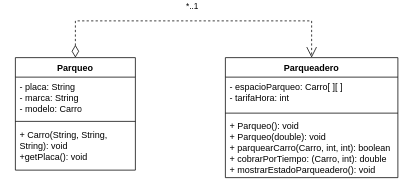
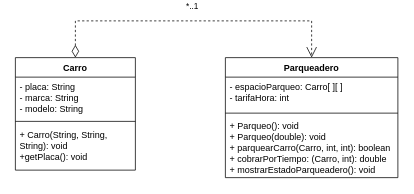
  <mxCell id="0" />
  <mxCell id="1" parent="0" />
  <mxCell id="2" value="Parqueadero" style="swimlane;fontStyle=1;align=center;verticalAlign=top;childLayout=stackLayout;horizontal=1;startSize=26;horizontalStack=0;resizeParent=1;resizeParentMax=0;resizeLast=0;collapsible=1;marginBottom=0;whiteSpace=wrap;html=1;" vertex="1" parent="1"><mxGeometry x="300" y="69" width="230" height="160" as="geometry" /></mxCell>
  <mxCell id="3" value="- espacioParqueo: Carro[ ][ ]&lt;div&gt;- tarifaHora: int&lt;/div&gt;" style="text;strokeColor=none;fillColor=none;align=left;verticalAlign=top;spacingLeft=4;spacingRight=4;overflow=hidden;rotatable=0;points=[[0,0.5],[1,0.5]];portConstraint=eastwest;whiteSpace=wrap;html=1;" vertex="1" parent="2"><mxGeometry y="26" width="230" height="44" as="geometry" /></mxCell>
  <mxCell id="4" value="" style="line;strokeWidth=1;fillColor=none;align=left;verticalAlign=middle;spacingTop=-1;spacingLeft=3;spacingRight=3;rotatable=0;labelPosition=right;points=[];portConstraint=eastwest;strokeColor=inherit;" vertex="1" parent="2"><mxGeometry y="70" width="230" height="8" as="geometry" /></mxCell>
  <mxCell id="5" value="&lt;div&gt;+ Parqueo(): void&lt;/div&gt;&lt;div&gt;+ Parqueo(double): void&lt;/div&gt;+ parquearCarro(Carro, int, int): boolean&lt;div&gt;+ cobrarPorTiempo: (Carro, int): double&lt;/div&gt;&lt;div&gt;+ mostrarEstadoParqueadero(): void&lt;/div&gt;" style="text;strokeColor=none;fillColor=none;align=left;verticalAlign=top;spacingLeft=4;spacingRight=4;overflow=hidden;rotatable=0;points=[[0,0.5],[1,0.5]];portConstraint=eastwest;whiteSpace=wrap;html=1;" vertex="1" parent="2"><mxGeometry y="78" width="230" height="82" as="geometry" /></mxCell>
- <mxCell id="6" value="Parqueo" style="swimlane;fontStyle=1;align=center;verticalAlign=top;childLayout=stackLayout;horizontal=1;startSize=26;horizontalStack=0;resizeParent=1;resizeParentMax=0;resizeLast=0;collapsible=1;marginBottom=0;whiteSpace=wrap;html=1;" vertex="1" parent="1"><mxGeometry x="20" y="69" width="160" height="150" as="geometry" /></mxCell>
- <mxCell id="7" value="- placa: String&lt;div&gt;- marca: String&lt;/div&gt;&lt;div&gt;- modelo: Carro&lt;/div&gt;" style="text;strokeColor=none;fillColor=none;align=left;verticalAlign=top;spacingLeft=4;spacingRight=4;overflow=hidden;rotatable=0;points=[[0,0.5],[1,0.5]];portConstraint=eastwest;whiteSpace=wrap;html=1;" vertex="1" parent="6"><mxGeometry y="26" width="160" height="54" as="geometry" /></mxCell>
+ <mxCell id="6" value="Carro" style="swimlane;fontStyle=1;align=center;verticalAlign=top;childLayout=stackLayout;horizontal=1;startSize=26;horizontalStack=0;resizeParent=1;resizeParentMax=0;resizeLast=0;collapsible=1;marginBottom=0;whiteSpace=wrap;html=1;" vertex="1" parent="1"><mxGeometry x="20" y="69" width="160" height="150" as="geometry" /></mxCell>
+ <mxCell id="7" value="- placa: String&lt;div&gt;- marca: String&lt;/div&gt;&lt;div&gt;- modelo: String&lt;/div&gt;" style="text;strokeColor=none;fillColor=none;align=left;verticalAlign=top;spacingLeft=4;spacingRight=4;overflow=hidden;rotatable=0;points=[[0,0.5],[1,0.5]];portConstraint=eastwest;whiteSpace=wrap;html=1;" vertex="1" parent="6"><mxGeometry y="26" width="160" height="54" as="geometry" /></mxCell>
  <mxCell id="8" value="" style="line;strokeWidth=1;fillColor=none;align=left;verticalAlign=middle;spacingTop=-1;spacingLeft=3;spacingRight=3;rotatable=0;labelPosition=right;points=[];portConstraint=eastwest;strokeColor=inherit;" vertex="1" parent="6"><mxGeometry y="80" width="160" height="10" as="geometry" /></mxCell>
  <mxCell id="9" value="+ Carro(String, String, String): void&lt;div&gt;+getPlaca(): void&lt;/div&gt;&lt;div&gt;&lt;div&gt;&lt;br&gt;&lt;/div&gt;&lt;/div&gt;" style="text;strokeColor=none;fillColor=none;align=left;verticalAlign=top;spacingLeft=4;spacingRight=4;overflow=hidden;rotatable=0;points=[[0,0.5],[1,0.5]];portConstraint=eastwest;whiteSpace=wrap;html=1;" vertex="1" parent="6"><mxGeometry y="90" width="160" height="60" as="geometry" /></mxCell>
  <mxCell id="10" value="*..1" style="endArrow=open;html=1;endSize=12;startArrow=diamondThin;startSize=14;startFill=0;edgeStyle=orthogonalEdgeStyle;align=left;verticalAlign=bottom;rounded=0;exitX=0.5;exitY=0;exitDx=0;exitDy=0;entryX=0.5;entryY=0;entryDx=0;entryDy=0;dashed=1;" edge="1" parent="1" source="6" target="2"><mxGeometry x="-0.055" y="11" relative="1" as="geometry"><mxPoint x="154" y="19" as="sourcePoint" /><mxPoint x="380" y="-31" as="targetPoint" /><Array as="points"><mxPoint x="100" y="20" /><mxPoint x="415" y="20" /></Array><mxPoint as="offset" /></mxGeometry></mxCell>
